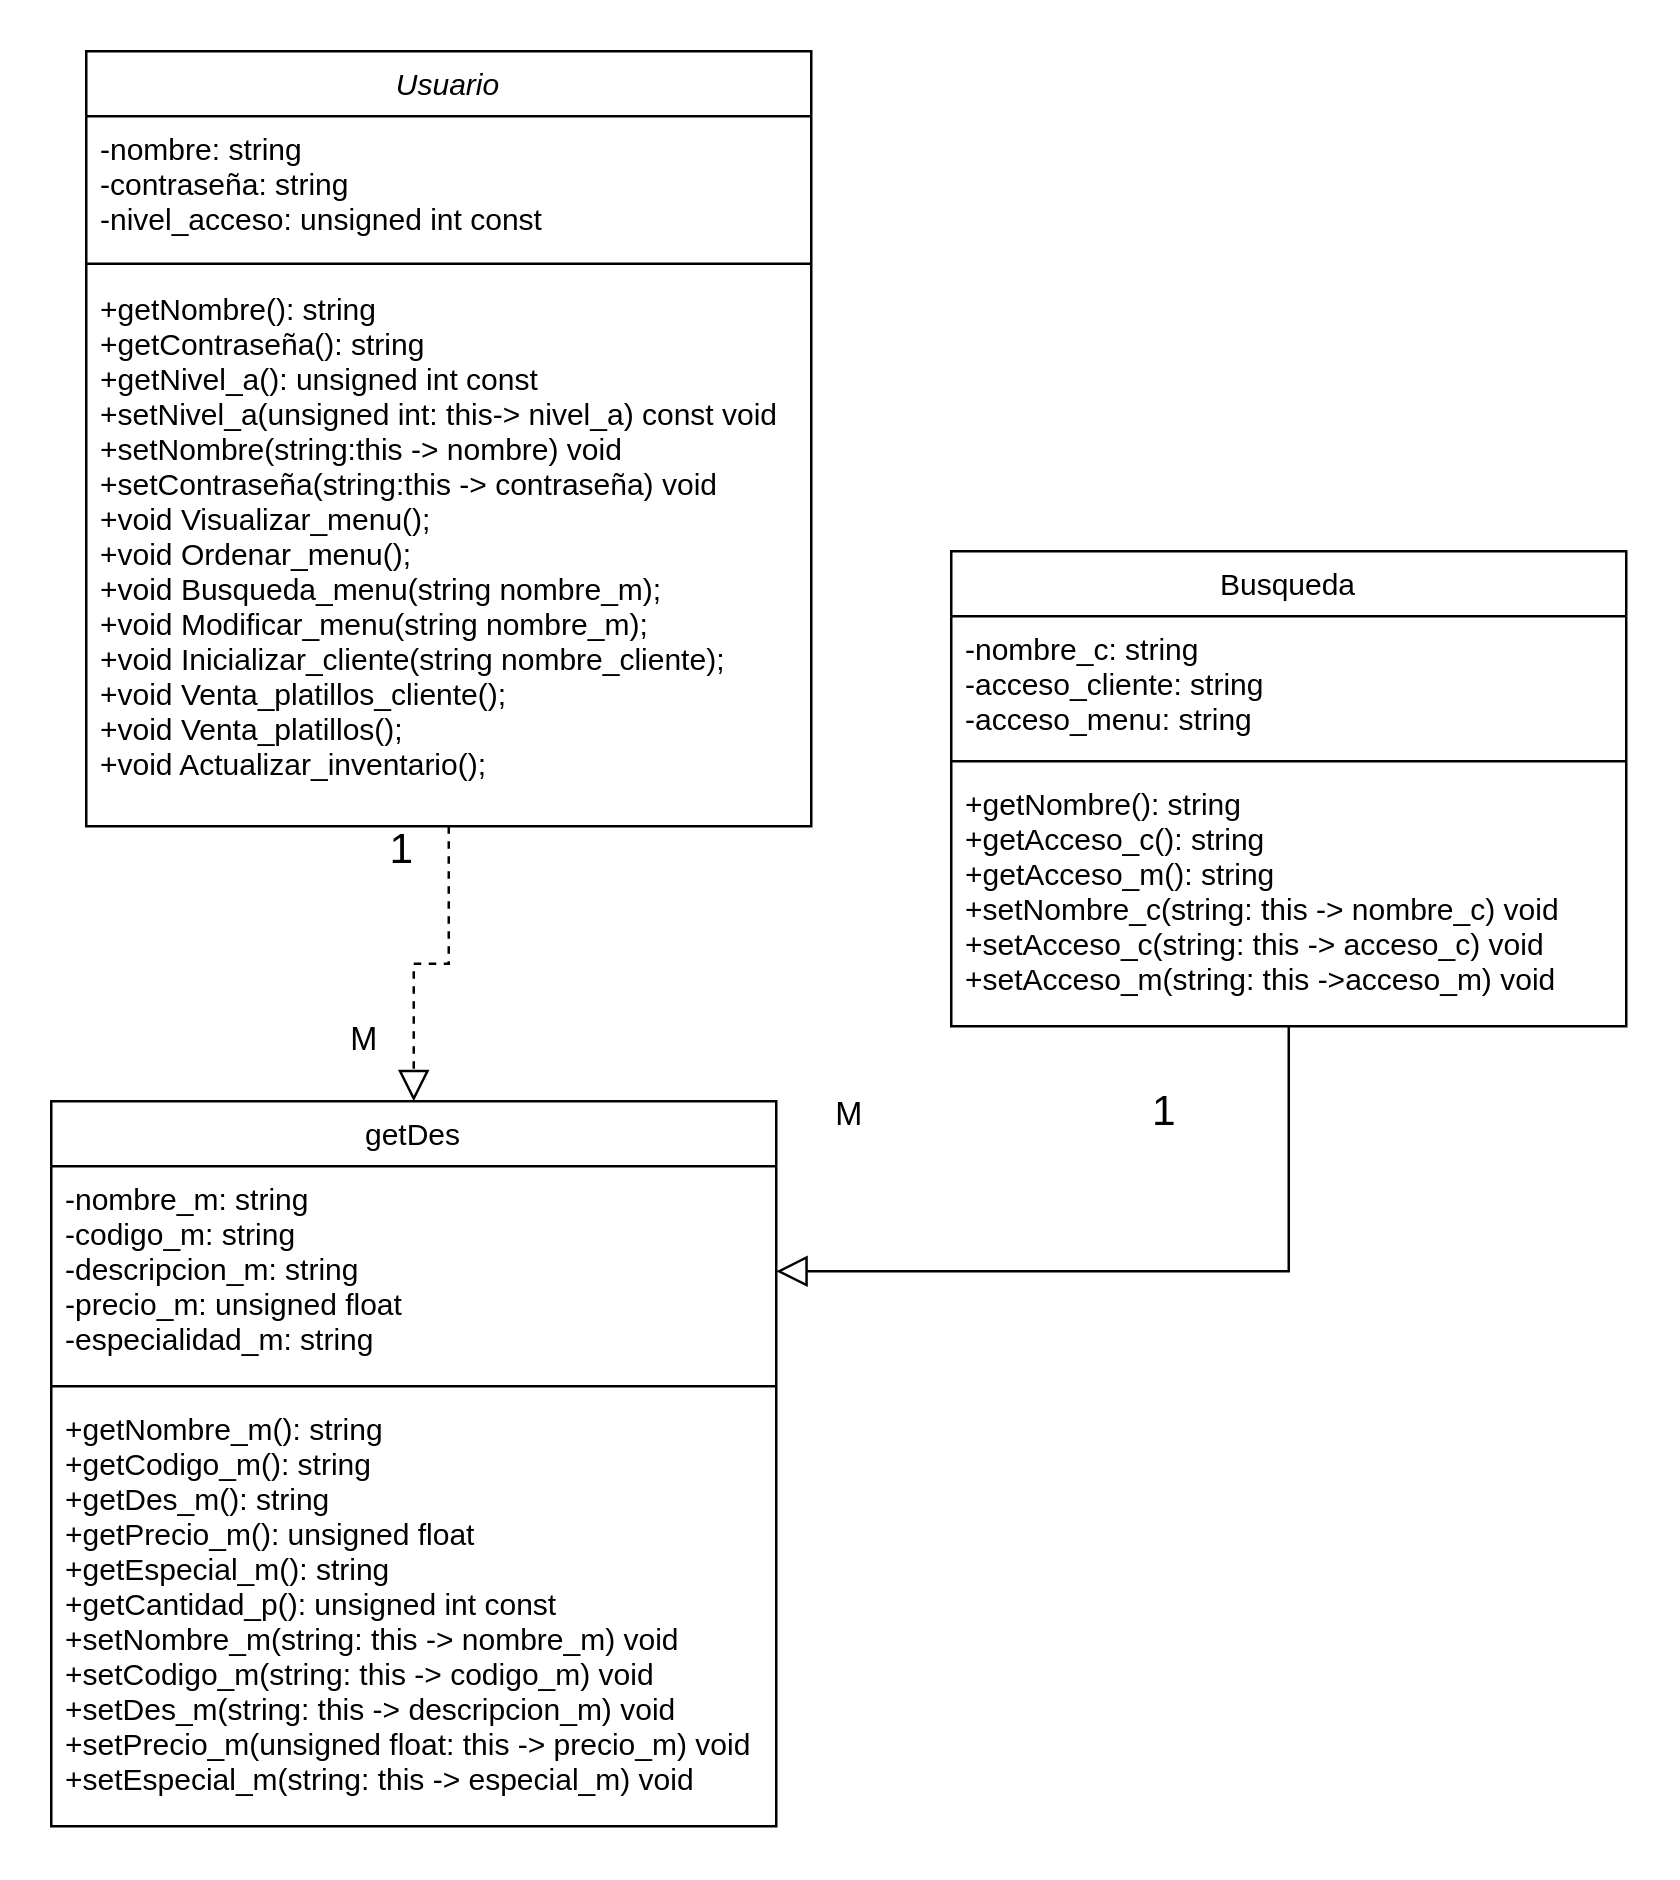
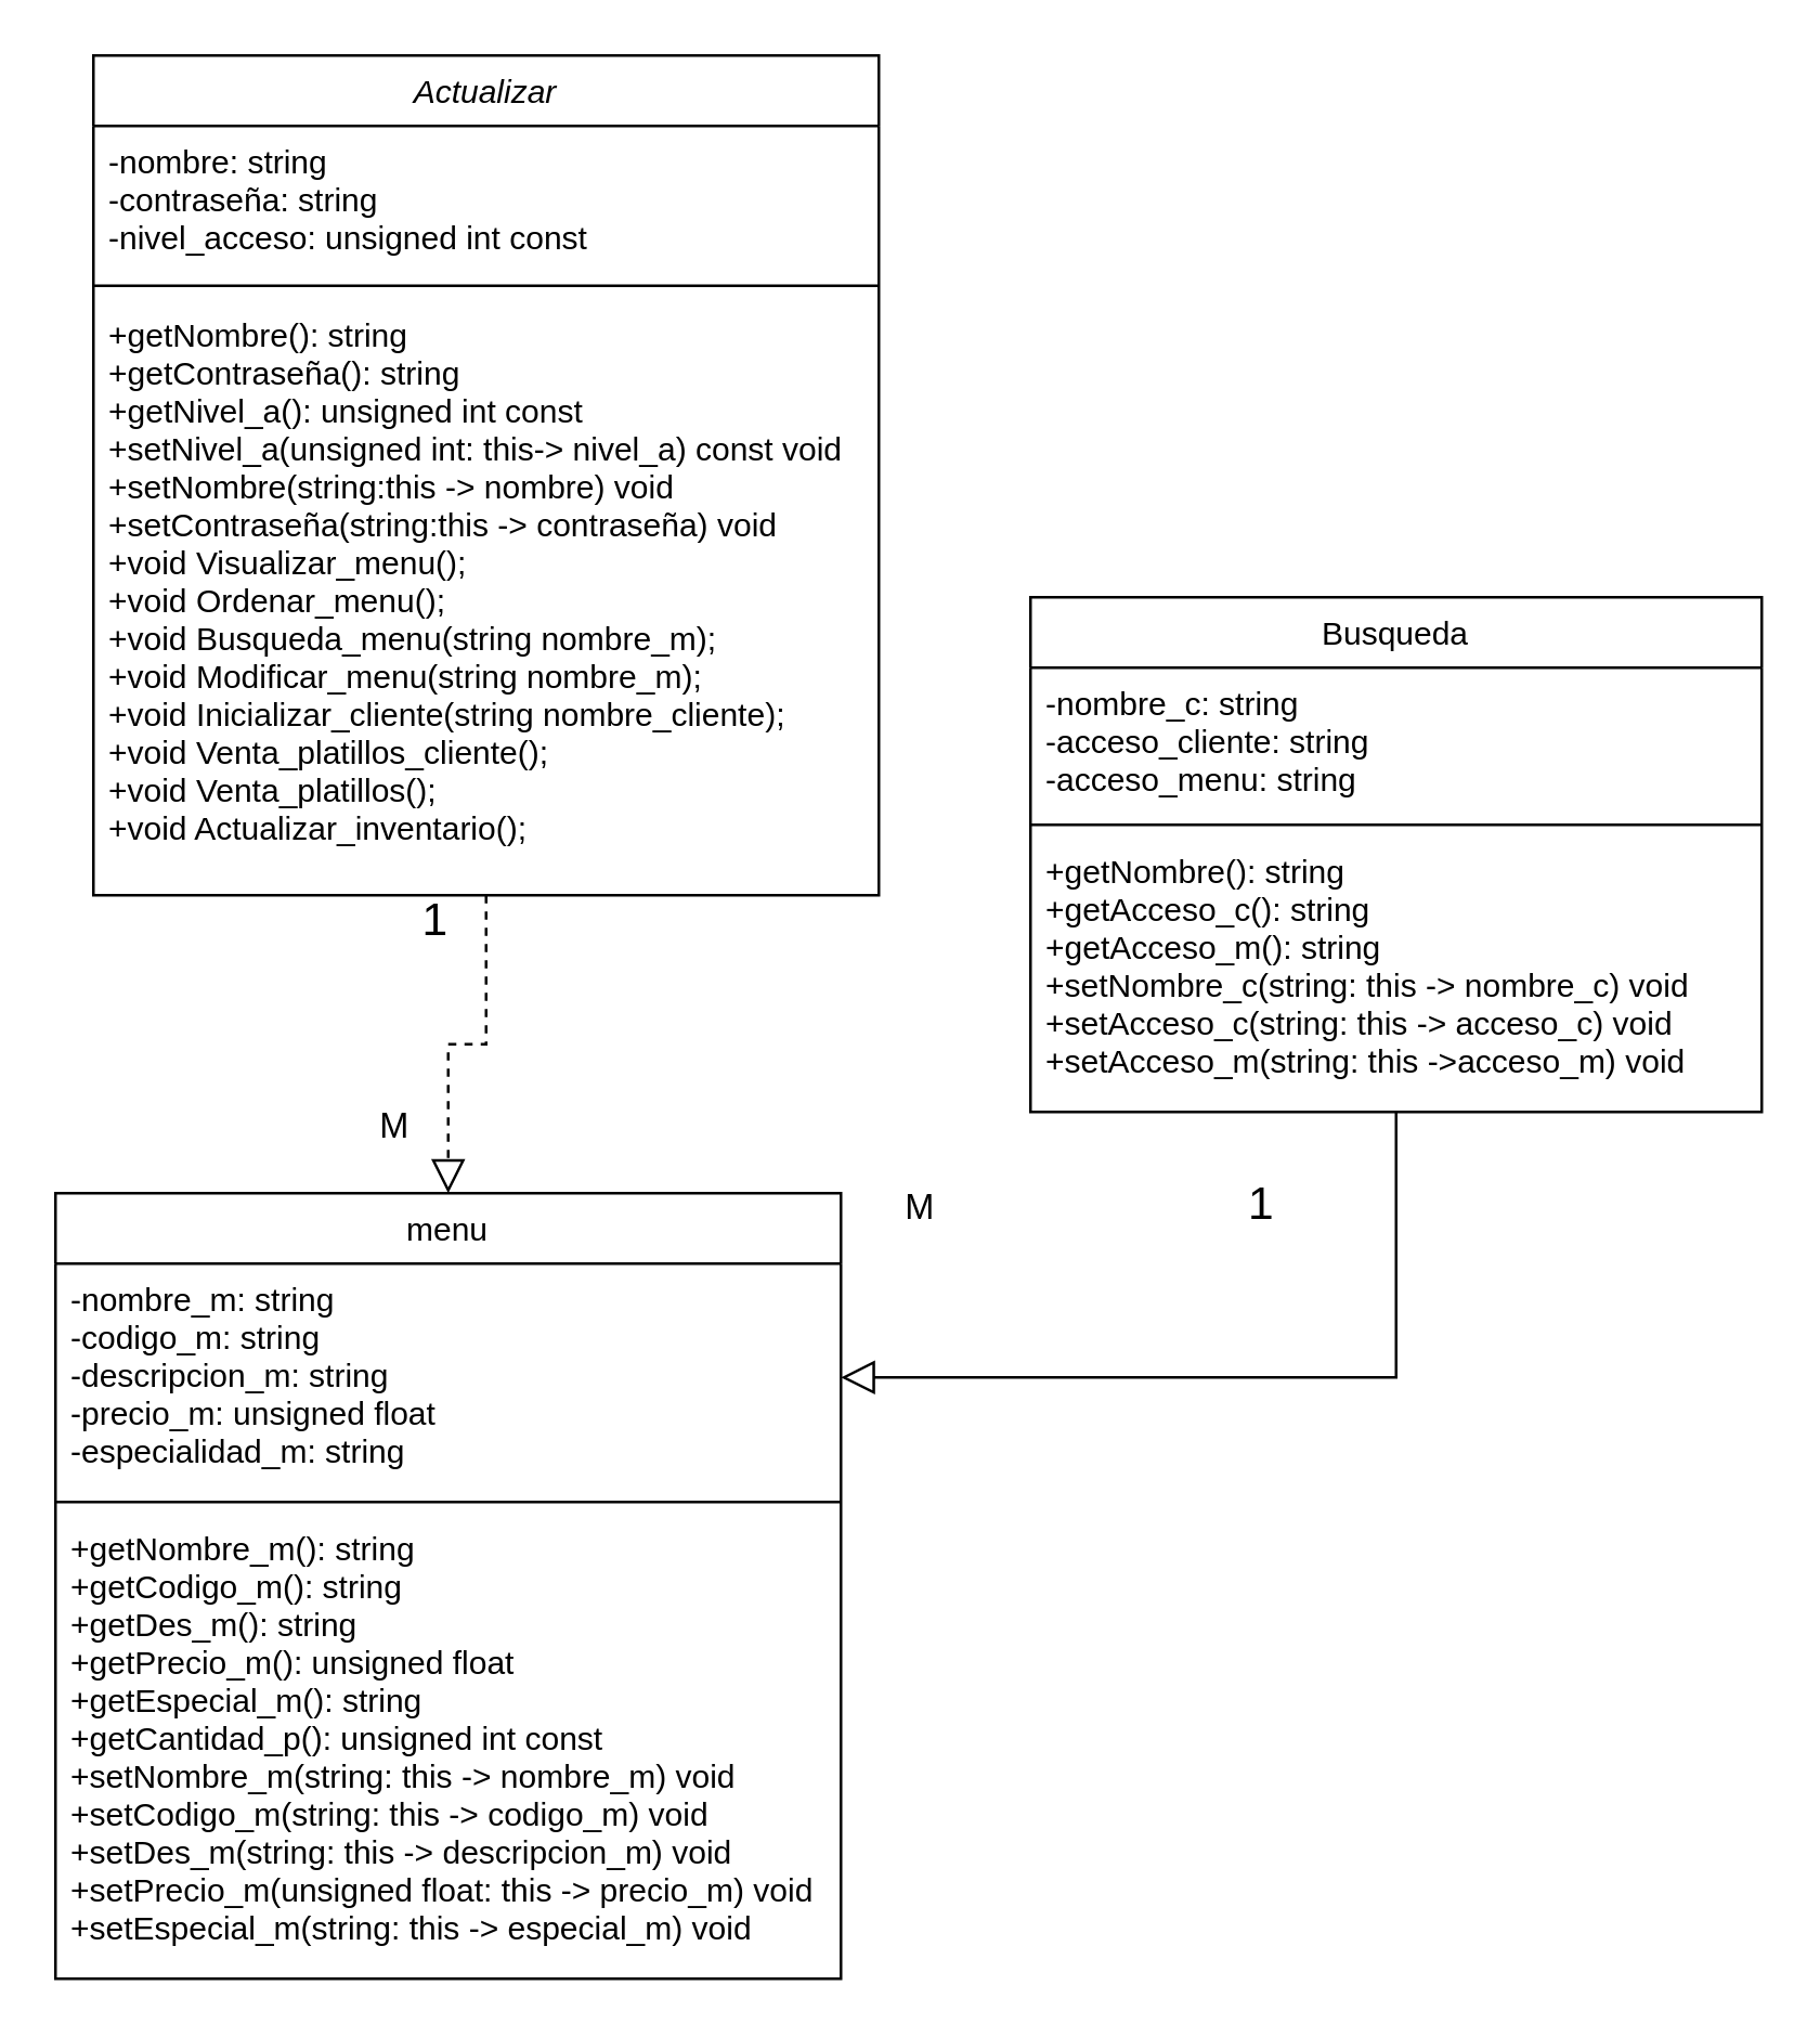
  <mxCell id="0" />
  <mxCell id="1" parent="0" />
- <mxCell id="2" value="Usuario" style="swimlane;fontStyle=2;align=center;verticalAlign=top;childLayout=stackLayout;horizontal=1;startSize=26;horizontalStack=0;resizeParent=1;resizeLast=0;collapsible=1;marginBottom=0;rounded=0;shadow=0;strokeWidth=1;" parent="1" vertex="1"><mxGeometry x="34" y="20" width="290" height="310" as="geometry"><mxRectangle x="230" y="140" width="160" height="26" as="alternateBounds" /></mxGeometry></mxCell>
+ <mxCell id="2" value="Actualizar" style="swimlane;fontStyle=2;align=center;verticalAlign=top;childLayout=stackLayout;horizontal=1;startSize=26;horizontalStack=0;resizeParent=1;resizeLast=0;collapsible=1;marginBottom=0;rounded=0;shadow=0;strokeWidth=1;" parent="1" vertex="1"><mxGeometry x="34" y="20" width="290" height="310" as="geometry"><mxRectangle x="230" y="140" width="160" height="26" as="alternateBounds" /></mxGeometry></mxCell>
  <mxCell id="3" value="-nombre: string&#10;-contraseña: string&#10;-nivel_acceso: unsigned int const&#10;&#10;" style="text;align=left;verticalAlign=top;spacingLeft=4;spacingRight=4;overflow=hidden;rotatable=0;points=[[0,0.5],[1,0.5]];portConstraint=eastwest;" parent="2" vertex="1"><mxGeometry y="26" width="290" height="54" as="geometry" /></mxCell>
  <mxCell id="4" value="" style="line;html=1;strokeWidth=1;align=left;verticalAlign=middle;spacingTop=-1;spacingLeft=3;spacingRight=3;rotatable=0;labelPosition=right;points=[];portConstraint=eastwest;" parent="2" vertex="1"><mxGeometry y="80" width="290" height="10" as="geometry" /></mxCell>
  <mxCell id="5" value="+getNombre(): string&#10;+getContraseña(): string&#10;+getNivel_a(): unsigned int const&#10;+setNivel_a(unsigned int: this-&gt; nivel_a) const void &#10;+setNombre(string:this -&gt; nombre) void&#10;+setContraseña(string:this -&gt; contraseña) void&#10;+void Visualizar_menu();&#10;+void Ordenar_menu();&#10;+void Busqueda_menu(string nombre_m);&#10;+void Modificar_menu(string nombre_m);&#10;+void Inicializar_cliente(string nombre_cliente);&#10;+void Venta_platillos_cliente();&#10;+void Venta_platillos();&#10;+void Actualizar_inventario();&#10;" style="text;align=left;verticalAlign=top;spacingLeft=4;spacingRight=4;overflow=hidden;rotatable=0;points=[[0,0.5],[1,0.5]];portConstraint=eastwest;" parent="2" vertex="1"><mxGeometry y="90" width="290" height="220" as="geometry" /></mxCell>
- <mxCell id="6" value="getDes" style="swimlane;fontStyle=0;align=center;verticalAlign=top;childLayout=stackLayout;horizontal=1;startSize=26;horizontalStack=0;resizeParent=1;resizeLast=0;collapsible=1;marginBottom=0;rounded=0;shadow=0;strokeWidth=1;" parent="1" vertex="1"><mxGeometry x="20" y="440" width="290" height="290" as="geometry"><mxRectangle x="130" y="380" width="160" height="26" as="alternateBounds" /></mxGeometry></mxCell>
+ <mxCell id="6" value="menu" style="swimlane;fontStyle=0;align=center;verticalAlign=top;childLayout=stackLayout;horizontal=1;startSize=26;horizontalStack=0;resizeParent=1;resizeLast=0;collapsible=1;marginBottom=0;rounded=0;shadow=0;strokeWidth=1;" parent="1" vertex="1"><mxGeometry x="20" y="440" width="290" height="290" as="geometry"><mxRectangle x="130" y="380" width="160" height="26" as="alternateBounds" /></mxGeometry></mxCell>
  <mxCell id="7" value="-nombre_m: string&#10;-codigo_m: string&#10;-descripcion_m: string&#10;-precio_m: unsigned float&#10;-especialidad_m: string&#10;" style="text;align=left;verticalAlign=top;spacingLeft=4;spacingRight=4;overflow=hidden;rotatable=0;points=[[0,0.5],[1,0.5]];portConstraint=eastwest;" parent="6" vertex="1"><mxGeometry y="26" width="290" height="84" as="geometry" /></mxCell>
  <mxCell id="8" value="" style="line;html=1;strokeWidth=1;align=left;verticalAlign=middle;spacingTop=-1;spacingLeft=3;spacingRight=3;rotatable=0;labelPosition=right;points=[];portConstraint=eastwest;" parent="6" vertex="1"><mxGeometry y="110" width="290" height="8" as="geometry" /></mxCell>
  <mxCell id="9" value="+getNombre_m(): string&#10;+getCodigo_m(): string&#10;+getDes_m(): string&#10;+getPrecio_m(): unsigned float&#10;+getEspecial_m(): string&#10;+getCantidad_p(): unsigned int const&#10;+setNombre_m(string: this -&gt; nombre_m) void &#10;+setCodigo_m(string: this -&gt; codigo_m) void&#10;+setDes_m(string: this -&gt; descripcion_m) void&#10;+setPrecio_m(unsigned float: this -&gt; precio_m) void&#10;+setEspecial_m(string: this -&gt; especial_m) void       " style="text;align=left;verticalAlign=top;spacingLeft=4;spacingRight=4;overflow=hidden;rotatable=0;points=[[0,0.5],[1,0.5]];portConstraint=eastwest;" parent="6" vertex="1"><mxGeometry y="118" width="290" height="172" as="geometry" /></mxCell>
  <mxCell id="10" value="" style="endArrow=block;endSize=10;endFill=0;shadow=0;strokeWidth=1;rounded=0;edgeStyle=elbowEdgeStyle;elbow=vertical;strokeColor=default;dashed=1;" parent="1" source="2" target="6" edge="1"><mxGeometry width="160" relative="1" as="geometry"><mxPoint x="110" y="193" as="sourcePoint" /><mxPoint x="110" y="193" as="targetPoint" /></mxGeometry></mxCell>
  <mxCell id="11" value="Busqueda" style="swimlane;fontStyle=0;align=center;verticalAlign=top;childLayout=stackLayout;horizontal=1;startSize=26;horizontalStack=0;resizeParent=1;resizeLast=0;collapsible=1;marginBottom=0;rounded=0;shadow=0;strokeWidth=1;" parent="1" vertex="1"><mxGeometry x="380" y="220" width="270" height="190" as="geometry"><mxRectangle x="550" y="140" width="160" height="26" as="alternateBounds" /></mxGeometry></mxCell>
  <mxCell id="12" value="-nombre_c: string&#10;-acceso_cliente: string&#10;-acceso_menu: string" style="text;align=left;verticalAlign=top;spacingLeft=4;spacingRight=4;overflow=hidden;rotatable=0;points=[[0,0.5],[1,0.5]];portConstraint=eastwest;rounded=0;shadow=0;html=0;" parent="11" vertex="1"><mxGeometry y="26" width="270" height="54" as="geometry" /></mxCell>
  <mxCell id="13" value="" style="line;html=1;strokeWidth=1;align=left;verticalAlign=middle;spacingTop=-1;spacingLeft=3;spacingRight=3;rotatable=0;labelPosition=right;points=[];portConstraint=eastwest;" parent="11" vertex="1"><mxGeometry y="80" width="270" height="8" as="geometry" /></mxCell>
  <mxCell id="14" value="+getNombre(): string&#10;+getAcceso_c(): string&#10;+getAcceso_m(): string&#10;+setNombre_c(string: this -&gt; nombre_c) void&#10;+setAcceso_c(string: this -&gt; acceso_c) void&#10;+setAcceso_m(string: this -&gt;acceso_m) void" style="text;align=left;verticalAlign=top;spacingLeft=4;spacingRight=4;overflow=hidden;rotatable=0;points=[[0,0.5],[1,0.5]];portConstraint=eastwest;" parent="11" vertex="1"><mxGeometry y="88" width="270" height="92" as="geometry" /></mxCell>
  <mxCell id="15" value="" style="endArrow=block;endSize=10;endFill=0;shadow=0;strokeWidth=1;rounded=0;edgeStyle=elbowEdgeStyle;elbow=vertical;strokeColor=default;exitX=0.5;exitY=1;exitDx=0;exitDy=0;entryX=1;entryY=0.5;entryDx=0;entryDy=0;" parent="1" source="11" target="7" edge="1"><mxGeometry width="160" relative="1" as="geometry"><mxPoint x="175" y="450" as="sourcePoint" /><mxPoint x="189" y="340" as="targetPoint" /><Array as="points"><mxPoint x="430" y="508" /></Array></mxGeometry></mxCell>
  <mxCell id="16" value="&lt;font style=&quot;font-size: 17px;&quot;&gt;1&lt;/font&gt;" style="text;html=1;align=center;verticalAlign=middle;resizable=0;points=[];autosize=1;strokeColor=none;fillColor=none;" vertex="1" parent="1"><mxGeometry x="145" y="325" width="30" height="30" as="geometry" /></mxCell>
  <mxCell id="17" value="&lt;font style=&quot;font-size: 17px;&quot;&gt;1&lt;/font&gt;" style="text;html=1;align=center;verticalAlign=middle;resizable=0;points=[];autosize=1;strokeColor=none;fillColor=none;" vertex="1" parent="1"><mxGeometry x="450" y="430" width="30" height="30" as="geometry" /></mxCell>
  <mxCell id="18" value="&lt;font style=&quot;font-size: 13px;&quot;&gt;M&lt;/font&gt;" style="text;html=1;align=center;verticalAlign=middle;resizable=0;points=[];autosize=1;strokeColor=none;fillColor=none;" vertex="1" parent="1"><mxGeometry x="130" y="400" width="30" height="30" as="geometry" /></mxCell>
  <mxCell id="19" value="&lt;font style=&quot;font-size: 13px;&quot;&gt;M&lt;/font&gt;" style="text;html=1;align=center;verticalAlign=middle;resizable=0;points=[];autosize=1;strokeColor=none;fillColor=none;" vertex="1" parent="1"><mxGeometry x="324" y="430" width="30" height="30" as="geometry" /></mxCell>
